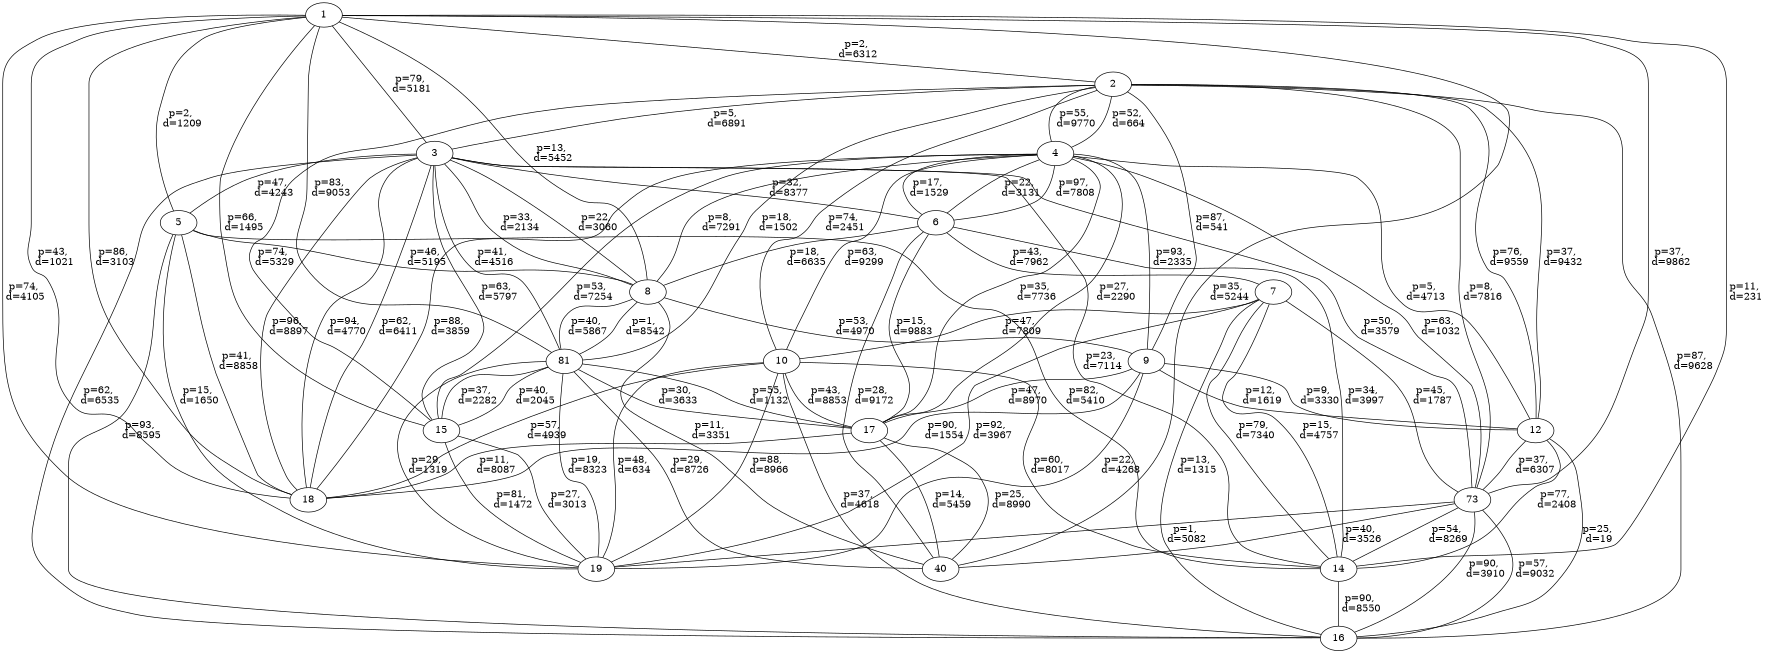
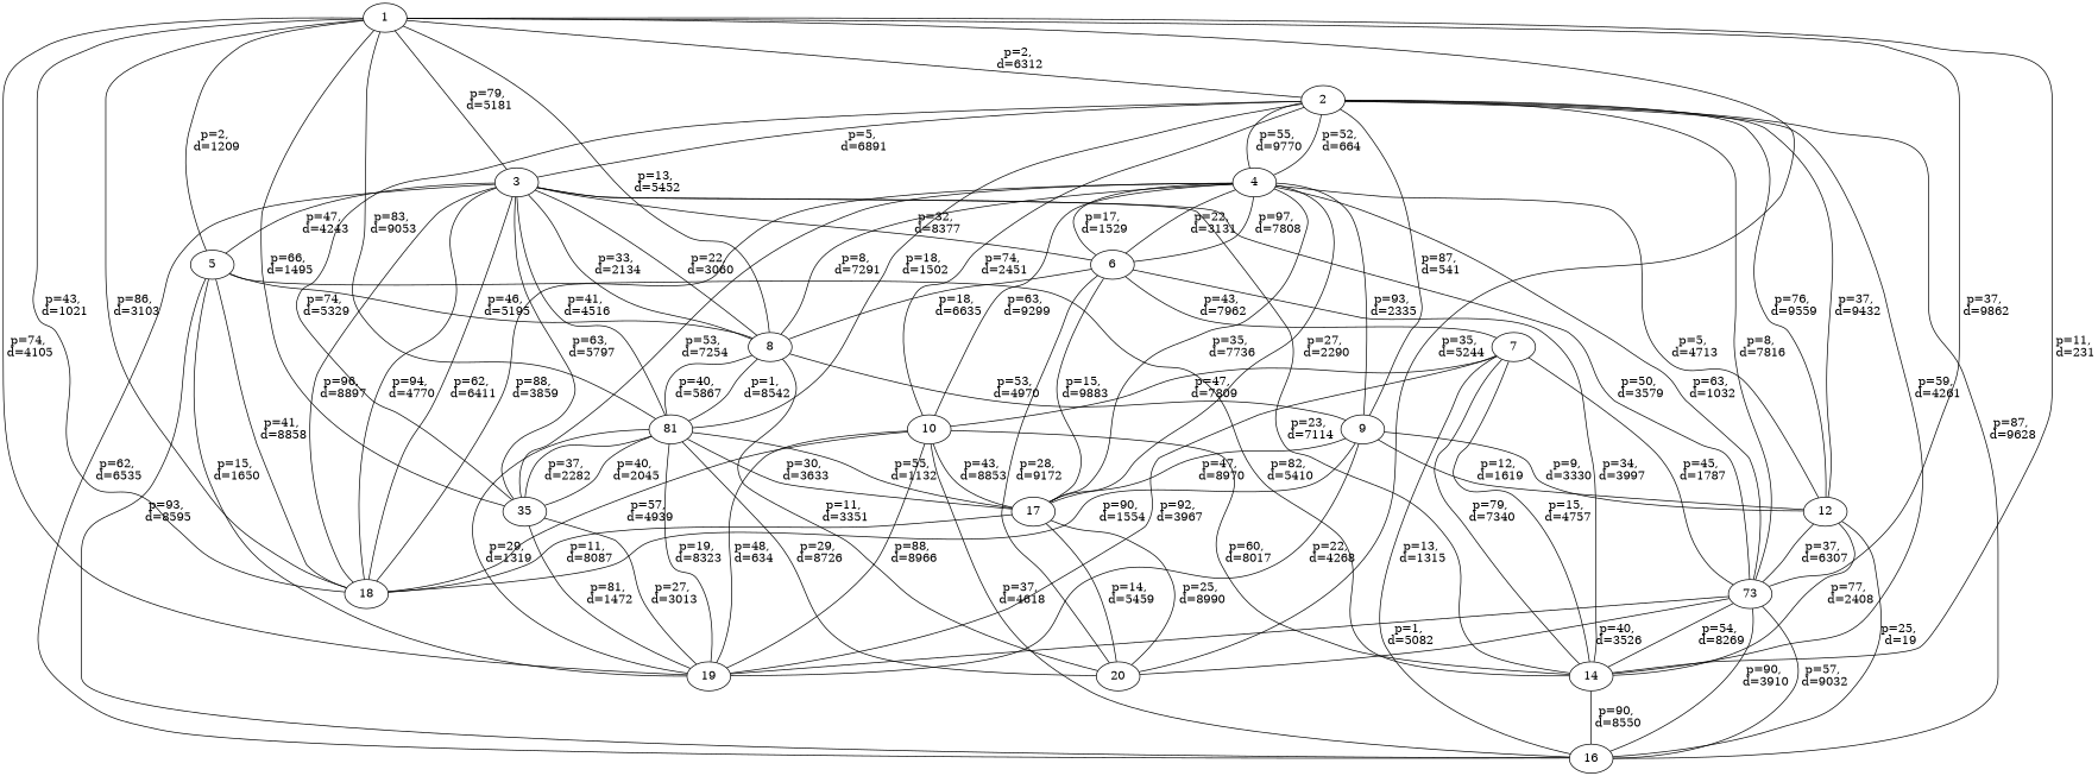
  graph {
    n1 [label=1]
    n2 [label=2]
    n3 [label=19]
    n4 [label=73]
    n5 [label=5]
    n6 [label=3]
    n7 [label=81]
    n8 [label=18]
    n9 [label=14]
-   n10 [label=15]
-   n11 [label=40]
+   n10 [label=35]
+   n11 [label=20]
    n12 [label=8]
    n13 [label=4]
    n14 [label=12]
    n15 [label=16]
    n16 [label=9]
    n17 [label=10]
    n18 [label=6]
    n19 [label=17]
    n20 [label=7]
    n1 -- n2 [label="p=2,\n d=6312"]
    n1 -- n3 [label="p=74,\n d=4105"]
    n1 -- n4 [label="p=37,\n d=9862"]
    n1 -- n5 [label="p=2,\n d=1209"]
    n1 -- n6 [label="p=79,\n d=5181"]
    n1 -- n7 [label="p=83,\n d=9053"]
    n1 -- n8 [label="p=43,\n d=1021"]
    n1 -- n8 [label="p=86,\n d=3103"]
    n1 -- n9 [label="p=11,\n d=231"]
    n1 -- n10 [label="p=66,\n d=1495"]
    n1 -- n11 [label="p=35,\n d=5244"]
    n1 -- n12 [label="p=13,\n d=5452"]
    n2 -- n4 [label="p=8,\n d=7816"]
    n2 -- n6 [label="p=5,\n d=6891"]
    n2 -- n7 [label="p=18,\n d=1502"]
+   n2 -- n9 [label="p=59,\n d=4261"]
    n2 -- n10 [label="p=74,\n d=5329"]
    n2 -- n13 [label="p=52,\n d=664"]
    n2 -- n13 [label="p=55,\n d=9770"]
    n2 -- n14 [label="p=76,\n d=9559"]
    n2 -- n14 [label="p=37,\n d=9432"]
    n2 -- n15 [label="p=87,\n d=9628"]
    n2 -- n16 [label="p=87,\n d=541"]
    n2 -- n17 [label="p=74,\n d=2451"]
    n4 -- n3 [label="p=1,\n d=5082"]
    n4 -- n9 [label="p=54,\n d=8269"]
    n4 -- n11 [label="p=40,\n d=3526"]
    n4 -- n15 [label="p=90,\n d=3910"]
    n4 -- n15 [label="p=57,\n d=9032"]
    n5 -- n3 [label="p=15,\n d=1650"]
    n5 -- n8 [label="p=41,\n d=8858"]
    n5 -- n9 [label="p=82,\n d=5410"]
    n5 -- n12 [label="p=46,\n d=5195"]
    n5 -- n15 [label="p=93,\n d=8595"]
    n6 -- n4 [label="p=50,\n d=3579"]
    n6 -- n5 [label="p=47,\n d=4243"]
    n6 -- n7 [label="p=41,\n d=4516"]
    n6 -- n8 [label="p=96,\n d=8897"]
    n6 -- n8 [label="p=94,\n d=4770"]
    n6 -- n8 [label="p=62,\n d=6411"]
    n6 -- n9 [label="p=23,\n d=7114"]
    n6 -- n10 [label="p=63,\n d=5797"]
    n6 -- n12 [label="p=22,\n d=3060"]
    n6 -- n12 [label="p=33,\n d=2134"]
    n6 -- n15 [label="p=62,\n d=6535"]
    n6 -- n18 [label="p=32,\n d=8377"]
    n7 -- n3 [label="p=29,\n d=1319"]
    n7 -- n3 [label="p=19,\n d=8323"]
    n7 -- n10 [label="p=37,\n d=2282"]
    n7 -- n10 [label="p=40,\n d=2045"]
    n7 -- n11 [label="p=29,\n d=8726"]
    n7 -- n19 [label="p=30,\n d=3633"]
    n7 -- n19 [label="p=55,\n d=1132"]
    n9 -- n15 [label="p=90,\n d=8550"]
    n10 -- n3 [label="p=27,\n d=3013"]
    n10 -- n3 [label="p=81,\n d=1472"]
    n12 -- n7 [label="p=40,\n d=5867"]
    n12 -- n7 [label="p=1,\n d=8542"]
    n12 -- n11 [label="p=11,\n d=3351"]
    n12 -- n16 [label="p=53,\n d=4970"]
    n13 -- n4 [label="p=63,\n d=1032"]
    n13 -- n8 [label="p=88,\n d=3859"]
    n13 -- n10 [label="p=53,\n d=7254"]
    n13 -- n12 [label="p=8,\n d=7291"]
    n13 -- n14 [label="p=5,\n d=4713"]
    n13 -- n16 [label="p=93,\n d=2335"]
    n13 -- n17 [label="p=63,\n d=9299"]
    n13 -- n18 [label="p=17,\n d=1529"]
    n13 -- n18 [label="p=22,\n d=3131"]
    n13 -- n18 [label="p=97,\n d=7808"]
    n13 -- n19 [label="p=27,\n d=2290"]
    n13 -- n19 [label="p=35,\n d=7736"]
    n14 -- n4 [label="p=37,\n d=6307"]
    n14 -- n9 [label="p=77,\n d=2408"]
    n14 -- n15 [label="p=25,\n d=19"]
    n16 -- n3 [label="p=22,\n d=4268"]
    n16 -- n8 [label="p=90,\n d=1554"]
    n16 -- n14 [label="p=12,\n d=1619"]
    n16 -- n14 [label="p=9,\n d=3330"]
    n16 -- n19 [label="p=47,\n d=8970"]
    n17 -- n3 [label="p=88,\n d=8966"]
    n17 -- n3 [label="p=48,\n d=634"]
    n17 -- n8 [label="p=57,\n d=4939"]
    n17 -- n9 [label="p=60,\n d=8017"]
    n17 -- n15 [label="p=37,\n d=4618"]
    n17 -- n19 [label="p=43,\n d=8853"]
    n18 -- n9 [label="p=34,\n d=3997"]
    n18 -- n11 [label="p=28,\n d=9172"]
    n18 -- n12 [label="p=18,\n d=6635"]
    n18 -- n19 [label="p=15,\n d=9883"]
    n18 -- n20 [label="p=43,\n d=7962"]
    n19 -- n8 [label="p=11,\n d=8087"]
    n19 -- n11 [label="p=25,\n d=8990"]
    n19 -- n11 [label="p=14,\n d=5459"]
    n20 -- n3 [label="p=92,\n d=3967"]
    n20 -- n4 [label="p=45,\n d=1787"]
    n20 -- n9 [label="p=79,\n d=7340"]
    n20 -- n9 [label="p=15,\n d=4757"]
    n20 -- n15 [label="p=13,\n d=1315"]
    n20 -- n17 [label="p=47,\n d=7809"]
  }
